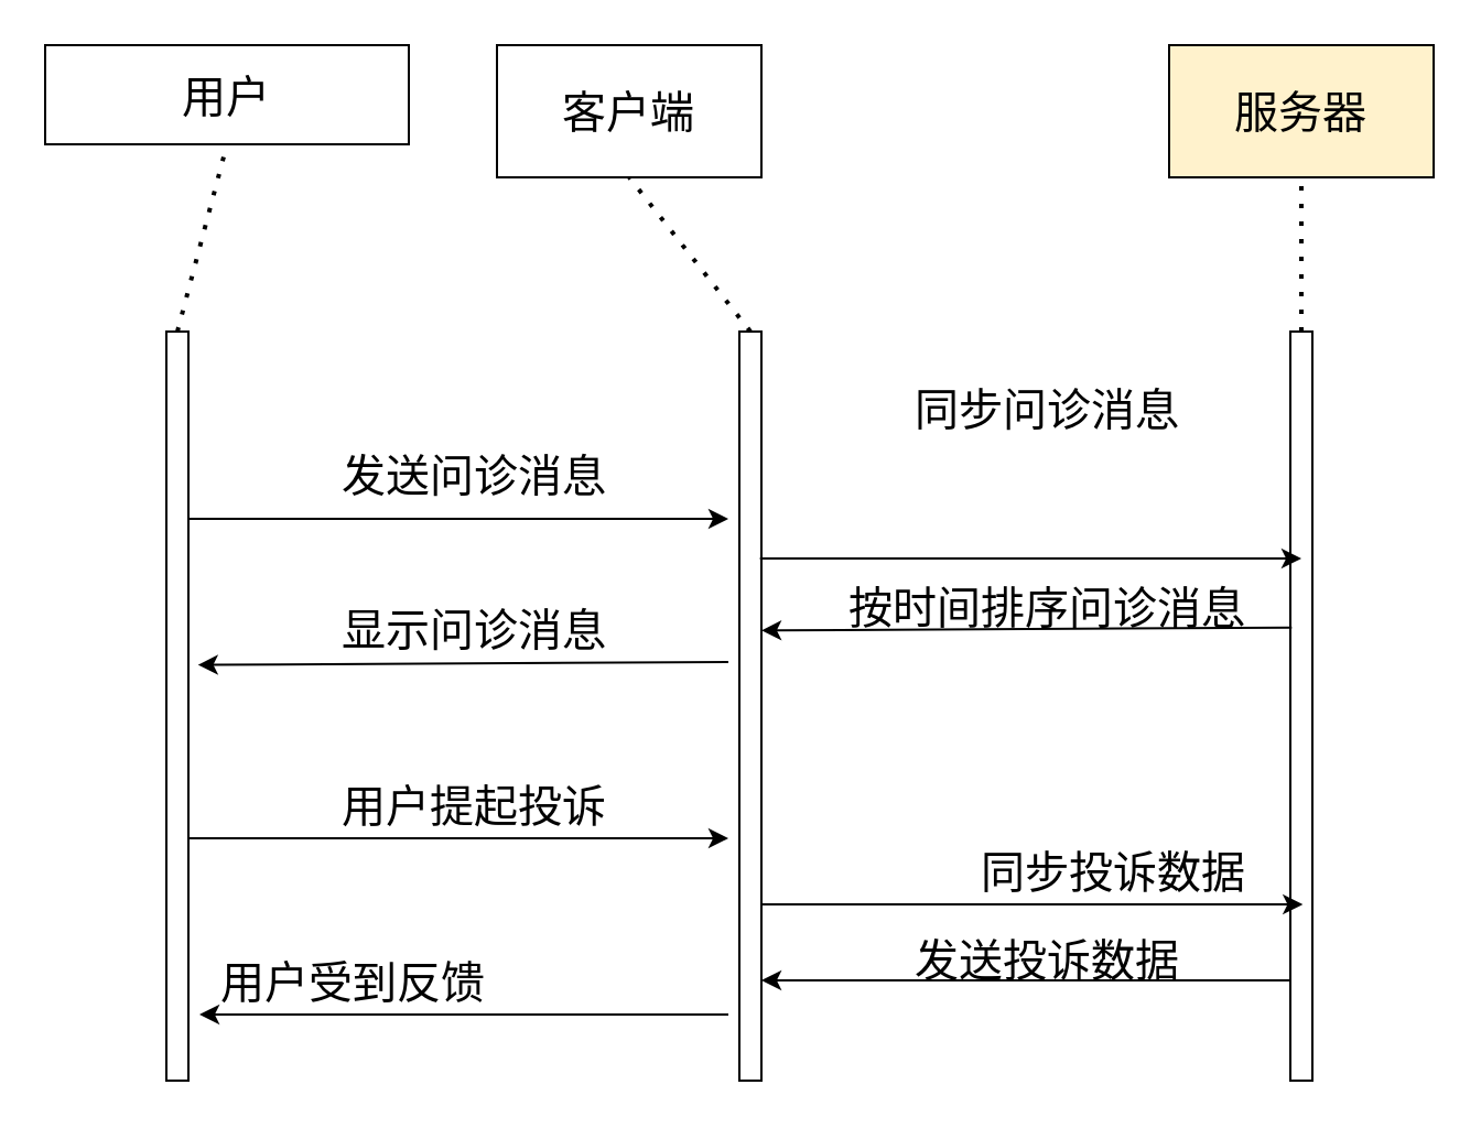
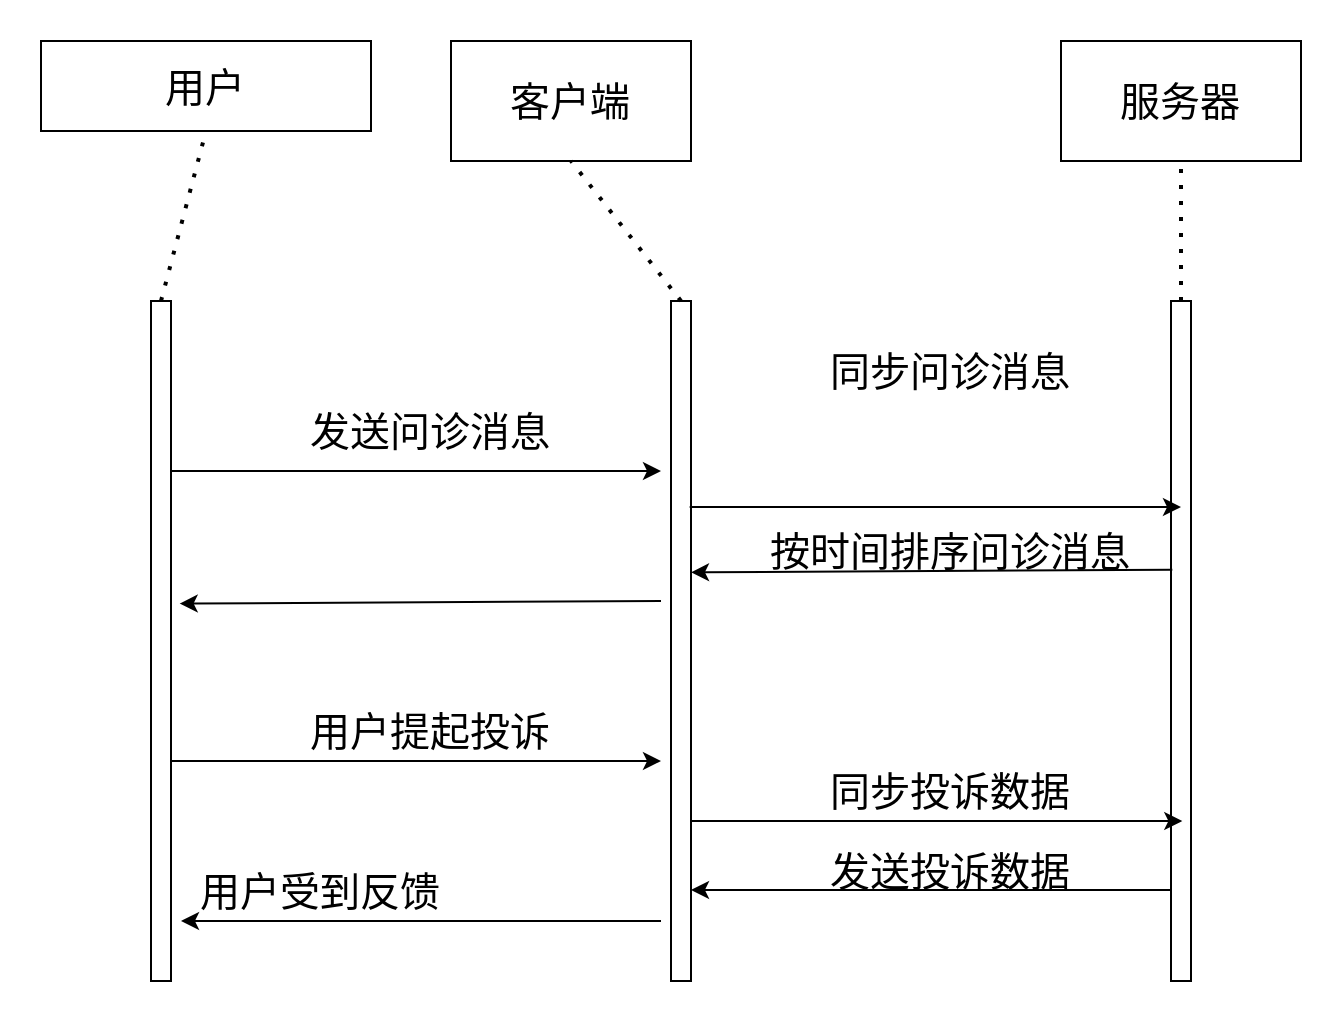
  <mxCell id="0" />
  <mxCell id="1" parent="0" />
  <mxCell id="2" value="用户" style="rounded=0;whiteSpace=wrap;html=1;fontSize=20;" parent="1" vertex="1"><mxGeometry x="20" y="20" width="165" height="45" as="geometry" /></mxCell>
  <mxCell id="3" value="客户端" style="rounded=0;whiteSpace=wrap;html=1;fontSize=20;" parent="1" vertex="1"><mxGeometry x="225" y="20" width="120" height="60" as="geometry" /></mxCell>
- <mxCell id="4" value="服务器" style="rounded=0;whiteSpace=wrap;html=1;fontSize=20;fillColor=#fff2cc;" parent="1" vertex="1"><mxGeometry x="530" y="20" width="120" height="60" as="geometry" /></mxCell>
+ <mxCell id="4" value="服务器" style="rounded=0;whiteSpace=wrap;html=1;fontSize=20;" parent="1" vertex="1"><mxGeometry x="530" y="20" width="120" height="60" as="geometry" /></mxCell>
  <mxCell id="5" value="" style="rounded=0;whiteSpace=wrap;html=1;" vertex="1" parent="1"><mxGeometry x="75" y="150" width="10" height="340" as="geometry" /></mxCell>
  <mxCell id="6" value="" style="endArrow=classic;html=1;exitX=1;exitY=0.25;exitDx=0;exitDy=0;" edge="1" parent="1" source="5"><mxGeometry width="50" height="50" relative="1" as="geometry"><mxPoint x="240" y="310" as="sourcePoint" /><mxPoint x="330" y="235" as="targetPoint" /></mxGeometry></mxCell>
  <mxCell id="7" value="发送问诊消息" style="text;html=1;strokeColor=none;fillColor=none;align=center;verticalAlign=middle;whiteSpace=wrap;rounded=0;fontSize=20;" vertex="1" parent="1"><mxGeometry x="150" y="200" width="130" height="30" as="geometry" /></mxCell>
  <mxCell id="8" value="" style="rounded=0;whiteSpace=wrap;html=1;" vertex="1" parent="1"><mxGeometry x="335" y="150" width="10" height="340" as="geometry" /></mxCell>
  <mxCell id="9" value="" style="rounded=0;whiteSpace=wrap;html=1;" vertex="1" parent="1"><mxGeometry x="585" y="150" width="10" height="340" as="geometry" /></mxCell>
  <mxCell id="10" value="" style="endArrow=classic;html=1;entryX=1.434;entryY=0.445;entryDx=0;entryDy=0;entryPerimeter=0;" edge="1" parent="1" target="5"><mxGeometry width="50" height="50" relative="1" as="geometry"><mxPoint x="330" y="300" as="sourcePoint" /><mxPoint x="230" y="260" as="targetPoint" /></mxGeometry></mxCell>
- <mxCell id="11" value="显示问诊消息" style="text;html=1;strokeColor=none;fillColor=none;align=center;verticalAlign=middle;whiteSpace=wrap;rounded=0;fontSize=20;" vertex="1" parent="1"><mxGeometry x="150" y="270" width="130" height="30" as="geometry" /></mxCell>
  <mxCell id="12" value="" style="endArrow=classic;html=1;exitX=1;exitY=0.25;exitDx=0;exitDy=0;" edge="1" parent="1"><mxGeometry width="50" height="50" relative="1" as="geometry"><mxPoint x="85" y="380" as="sourcePoint" /><mxPoint x="330" y="380" as="targetPoint" /></mxGeometry></mxCell>
  <mxCell id="13" value="" style="endArrow=classic;html=1;" edge="1" parent="1"><mxGeometry width="50" height="50" relative="1" as="geometry"><mxPoint x="330" y="460" as="sourcePoint" /><mxPoint x="90" y="460" as="targetPoint" /></mxGeometry></mxCell>
  <mxCell id="14" value="用户提起投诉" style="text;html=1;strokeColor=none;fillColor=none;align=center;verticalAlign=middle;whiteSpace=wrap;rounded=0;fontSize=20;" vertex="1" parent="1"><mxGeometry x="150" y="350" width="130" height="30" as="geometry" /></mxCell>
  <mxCell id="15" value="用户受到反馈" style="text;html=1;strokeColor=none;fillColor=none;align=center;verticalAlign=middle;whiteSpace=wrap;rounded=0;fontSize=20;" vertex="1" parent="1"><mxGeometry x="95" y="430" width="130" height="30" as="geometry" /></mxCell>
  <mxCell id="16" value="" style="endArrow=none;dashed=1;html=1;dashPattern=1 3;strokeWidth=2;entryX=0.5;entryY=1;entryDx=0;entryDy=0;exitX=0.5;exitY=0;exitDx=0;exitDy=0;" edge="1" parent="1" source="5" target="2"><mxGeometry width="50" height="50" relative="1" as="geometry"><mxPoint x="390" y="260" as="sourcePoint" /><mxPoint x="440" y="210" as="targetPoint" /></mxGeometry></mxCell>
  <mxCell id="17" value="" style="endArrow=none;dashed=1;html=1;dashPattern=1 3;strokeWidth=2;entryX=0.5;entryY=1;entryDx=0;entryDy=0;exitX=0.5;exitY=0;exitDx=0;exitDy=0;" edge="1" parent="1" source="8" target="3"><mxGeometry width="50" height="50" relative="1" as="geometry"><mxPoint x="390" y="260" as="sourcePoint" /><mxPoint x="440" y="210" as="targetPoint" /></mxGeometry></mxCell>
  <mxCell id="18" value="" style="endArrow=none;dashed=1;html=1;dashPattern=1 3;strokeWidth=2;entryX=0.5;entryY=1;entryDx=0;entryDy=0;exitX=0.5;exitY=0;exitDx=0;exitDy=0;" edge="1" parent="1" source="9" target="4"><mxGeometry width="50" height="50" relative="1" as="geometry"><mxPoint x="390" y="260" as="sourcePoint" /><mxPoint x="440" y="210" as="targetPoint" /></mxGeometry></mxCell>
  <mxCell id="19" value="" style="edgeStyle=none;orthogonalLoop=1;jettySize=auto;html=1;exitX=0.934;exitY=0.303;exitDx=0;exitDy=0;exitPerimeter=0;entryX=0.5;entryY=0.303;entryDx=0;entryDy=0;entryPerimeter=0;" edge="1" parent="1" source="8" target="9"><mxGeometry width="80" relative="1" as="geometry"><mxPoint x="520" y="230" as="sourcePoint" /><mxPoint x="600" y="230" as="targetPoint" /><Array as="points" /></mxGeometry></mxCell>
  <mxCell id="20" value="同步问诊消息" style="text;html=1;strokeColor=none;fillColor=none;align=center;verticalAlign=middle;whiteSpace=wrap;rounded=0;fontSize=20;" vertex="1" parent="1"><mxGeometry x="410" y="170" width="130" height="30" as="geometry" /></mxCell>
  <mxCell id="21" value="" style="endArrow=classic;html=1;entryX=1.434;entryY=0.445;entryDx=0;entryDy=0;entryPerimeter=0;" edge="1" parent="1"><mxGeometry width="50" height="50" relative="1" as="geometry"><mxPoint x="585.66" y="284.35" as="sourcePoint" /><mxPoint x="345" y="285.65" as="targetPoint" /></mxGeometry></mxCell>
  <mxCell id="22" value="按时间排序问诊消息" style="text;html=1;strokeColor=none;fillColor=none;align=center;verticalAlign=middle;whiteSpace=wrap;rounded=0;fontSize=20;" vertex="1" parent="1"><mxGeometry x="370" y="260" width="210" height="30" as="geometry" /></mxCell>
  <mxCell id="23" value="" style="edgeStyle=none;orthogonalLoop=1;jettySize=auto;html=1;exitX=0.934;exitY=0.303;exitDx=0;exitDy=0;exitPerimeter=0;entryX=0.5;entryY=0.303;entryDx=0;entryDy=0;entryPerimeter=0;" edge="1" parent="1"><mxGeometry width="80" relative="1" as="geometry"><mxPoint x="345" y="410" as="sourcePoint" /><mxPoint x="590.66" y="410" as="targetPoint" /><Array as="points" /></mxGeometry></mxCell>
- <mxCell id="24" value="同步投诉数据" style="text;html=1;strokeColor=none;fillColor=none;align=center;verticalAlign=middle;whiteSpace=wrap;rounded=0;fontSize=20;" vertex="1" parent="1"><mxGeometry x="440" y="380" width="130" height="30" as="geometry" /></mxCell>
+ <mxCell id="24" value="同步投诉数据" style="text;html=1;strokeColor=none;fillColor=none;align=center;verticalAlign=middle;whiteSpace=wrap;rounded=0;fontSize=20;" vertex="1" parent="1"><mxGeometry x="410" y="380" width="130" height="30" as="geometry" /></mxCell>
  <mxCell id="25" value="" style="endArrow=classic;html=1;" edge="1" parent="1"><mxGeometry width="50" height="50" relative="1" as="geometry"><mxPoint x="585" y="444.5" as="sourcePoint" /><mxPoint x="345" y="444.5" as="targetPoint" /></mxGeometry></mxCell>
  <mxCell id="26" value="发送投诉数据" style="text;html=1;strokeColor=none;fillColor=none;align=center;verticalAlign=middle;whiteSpace=wrap;rounded=0;fontSize=20;" vertex="1" parent="1"><mxGeometry x="410" y="420" width="130" height="30" as="geometry" /></mxCell>
